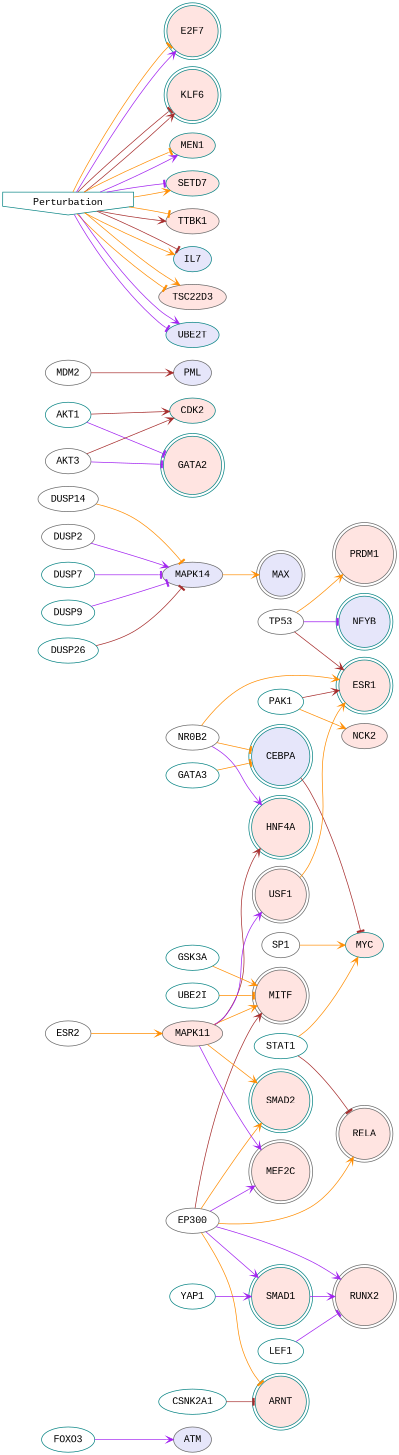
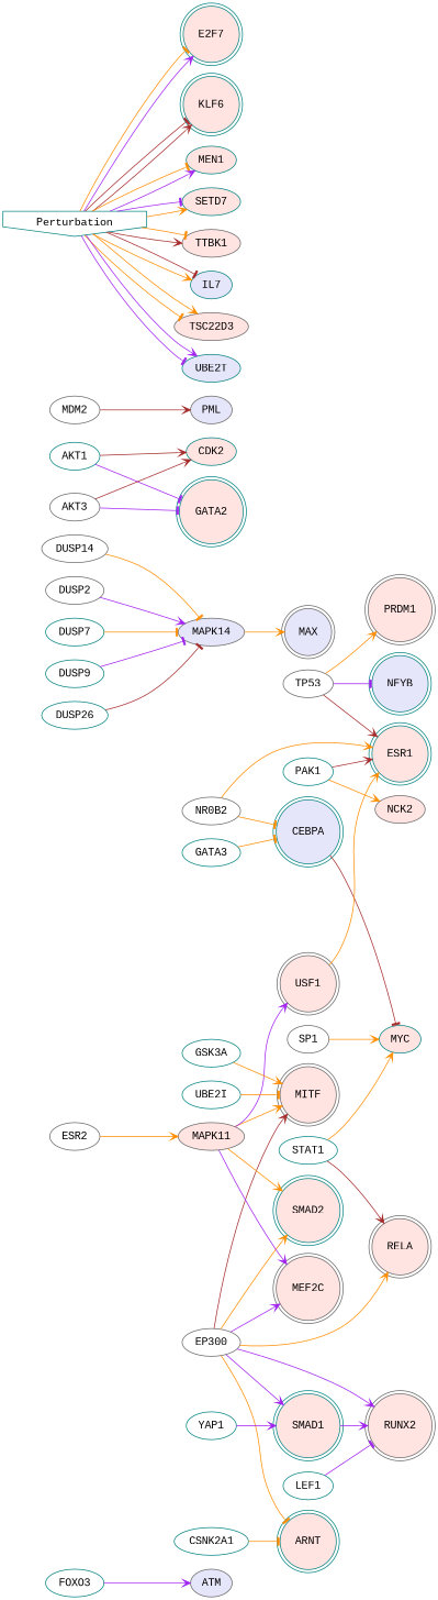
  digraph {
    fontname="Liberation Mono"
    rankdir=LR
    node [color=teal fontname="Liberation Mono" style=filled]
    edge [arrowhead=vee color=darkorange fontname="Liberation Mono" penwidth=1]
    ATM [color=gray40 fillcolor=lavender]
    FOXO3 [style=""]
    NFYB [fillcolor=lavender shape=doublecircle]
    TP53 [color=gray40 style=""]
    PRDM1 [color=gray40 fillcolor=mistyrose shape=doublecircle]
    ESR1 [fillcolor=mistyrose shape=doublecircle]
    MAPK14 [color=gray40 fillcolor=lavender]
    MAX [color=gray40 fillcolor=lavender shape=doublecircle]
    CDK2 [fillcolor=mistyrose]
    AKT1 [style=""]
    GATA2 [fillcolor=mistyrose shape=doublecircle]
    CEBPA [fillcolor=lavender shape=doublecircle]
    MYC [fillcolor=mistyrose]
    GATA3 [style=""]
    NR0B2 [color=gray40 style=""]
-   HNF4A [fillcolor=mistyrose shape=doublecircle]
    PML [color=gray40 fillcolor=lavender]
    MDM2 [color=gray40 style=""]
    SMAD2 [fillcolor=mistyrose shape=doublecircle]
    EP300 [color=gray40 style=""]
    ARNT [fillcolor=mistyrose shape=doublecircle]
    MITF [color=gray40 fillcolor=mistyrose shape=doublecircle]
    RELA [color=gray40 fillcolor=mistyrose shape=doublecircle]
    RUNX2 [color=gray40 fillcolor=mistyrose shape=doublecircle]
    SMAD1 [fillcolor=mistyrose shape=doublecircle]
    MEF2C [color=gray40 fillcolor=mistyrose shape=doublecircle]
    MAPK11 [color=gray40 fillcolor=mistyrose]
    USF1 [color=gray40 fillcolor=mistyrose shape=doublecircle]
    GSK3A [style=""]
    UBE2I [style=""]
    YAP1 [style=""]
    CSNK2A1 [style=""]
    PAK1 [style=""]
    NCK2 [color=gray40 fillcolor=mistyrose]
    SP1 [color=gray40 style=""]
    ESR2 [color=gray40 style=""]
    LEF1 [style=""]
    Perturbation [fillcolor=white shape=invhouse]
    E2F7 [fillcolor=mistyrose shape=doublecircle]
    KLF6 [fillcolor=mistyrose shape=doublecircle]
    MEN1 [fillcolor=mistyrose]
    SETD7 [fillcolor=mistyrose]
    TTBK1 [color=gray40 fillcolor=mistyrose]
    IL7 [fillcolor=lavender]
    TSC22D3 [color=gray40 fillcolor=mistyrose]
    UBE2T [fillcolor=lavender]
    DUSP14 [color=gray40 style=""]
    DUSP2 [color=gray40 style=""]
    AKT3 [color=gray40 style=""]
    DUSP7 [style=""]
    DUSP9 [style=""]
    DUSP26 [style=""]
    STAT1 [style=""]
    FOXO3 -> ATM [color=purple]
    TP53 -> NFYB [arrowhead=tee color=purple]
    TP53 -> PRDM1
    TP53 -> ESR1 [color=brown]
    MAPK14 -> MAX
    AKT1 -> CDK2 [color=brown]
    AKT1 -> GATA2 [arrowhead=tee color=purple]
    CEBPA -> MYC [arrowhead=tee color=brown]
    GATA3 -> CEBPA [arrowhead=tee]
    NR0B2 -> ESR1
    NR0B2 -> CEBPA [arrowhead=tee]
-   NR0B2 -> HNF4A [color=purple]
    MDM2 -> PML [color=brown]
    EP300 -> SMAD2
    EP300 -> ARNT [arrowhead=tee]
    EP300 -> MITF [color=brown]
    EP300 -> RELA
    EP300 -> RUNX2 [color=purple]
    EP300 -> SMAD1 [color=purple]
    EP300 -> MEF2C [color=purple]
    SMAD1 -> RUNX2 [color=purple]
-   MAPK11 -> HNF4A [color=brown]
    MAPK11 -> SMAD2
    MAPK11 -> MITF
    MAPK11 -> MEF2C [color=purple]
    MAPK11 -> USF1 [color=purple]
    USF1 -> ESR1
    GSK3A -> MITF
    UBE2I -> MITF [arrowhead=tee]
    YAP1 -> SMAD1 [color=purple]
-   CSNK2A1 -> ARNT [arrowhead=tee color=brown]
+   CSNK2A1 -> ARNT [arrowhead=tee]
    PAK1 -> ESR1 [color=brown]
    PAK1 -> NCK2
    SP1 -> MYC
    ESR2 -> MAPK11
    LEF1 -> RUNX2 [arrowhead=tee color=purple]
    Perturbation -> E2F7 [color=purple]
    Perturbation -> E2F7 [arrowhead=tee]
    Perturbation -> KLF6 [color=brown]
    Perturbation -> KLF6 [arrowhead=tee color=brown]
    Perturbation -> MEN1 [color=purple]
    Perturbation -> MEN1 [arrowhead=tee]
    Perturbation -> SETD7
    Perturbation -> SETD7 [arrowhead=tee color=purple]
    Perturbation -> TTBK1 [color=brown]
    Perturbation -> TTBK1 [arrowhead=tee]
    Perturbation -> IL7
    Perturbation -> IL7 [arrowhead=tee color=brown]
    Perturbation -> TSC22D3 [arrowhead=tee]
    Perturbation -> TSC22D3
    Perturbation -> UBE2T [arrowhead=tee color=purple]
    Perturbation -> UBE2T [color=purple]
    DUSP14 -> MAPK14 [arrowhead=tee]
    DUSP2 -> MAPK14 [color=purple]
    AKT3 -> CDK2 [color=brown]
    AKT3 -> GATA2 [arrowhead=tee color=purple]
-   DUSP7 -> MAPK14 [arrowhead=tee color=purple]
+   DUSP7 -> MAPK14 [arrowhead=tee]
    DUSP9 -> MAPK14 [arrowhead=tee color=purple]
    DUSP26 -> MAPK14 [arrowhead=tee color=brown]
    STAT1 -> MYC
-   STAT1 -> RELA [arrowhead=tee color=brown]
+   STAT1 -> RELA [color=brown]
  }
